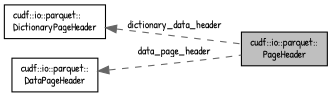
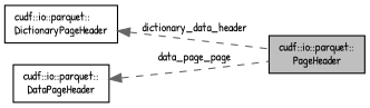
  digraph {
    fontname="Patrick Hand"
    rankdir=LR
    node [color=black fillcolor=white fontname="Patrick Hand" fontsize=10 shape=record style=filled]
    edge [color=gray40 dir=back fontname="Patrick Hand" fontsize=10 labelfontname=Helvetica labelfontsize=10 style=dashed]
    n1 [fillcolor=grey75 fontcolor=black height=0.2 label="cudf::io::parquet::\lPageHeader" width=0.4]
    n2 [height=0.2 label="cudf::io::parquet::\lDictionaryPageHeader" width=0.4]
    n3 [height=0.2 label="cudf::io::parquet::\lDataPageHeader" width=0.4]
    n2 -> n1 [label=" dictionary_data_header"]
-   n3 -> n1 [label=" data_page_header"]
+   n3 -> n1 [label=" data_page_page"]
  }
